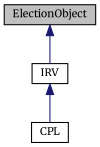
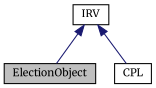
  digraph {
    fontname=Merriweather
    node [color=black fillcolor=white fontname=Merriweather fontsize=10 shape=record style=filled]
    edge [color=midnightblue dir=back fontname=Merriweather fontsize=10 labelfontname=Helvetica labelfontsize=10 style=solid]
    n1 [fillcolor=grey75 fontcolor=black height=0.2 label=ElectionObject width=0.4]
    n2 [height=0.2 label=IRV width=0.4]
    n3 [height=0.2 label=CPL width=0.4]
-   n1 -> n2
+   n2 -> n1
    n2 -> n3
  }
